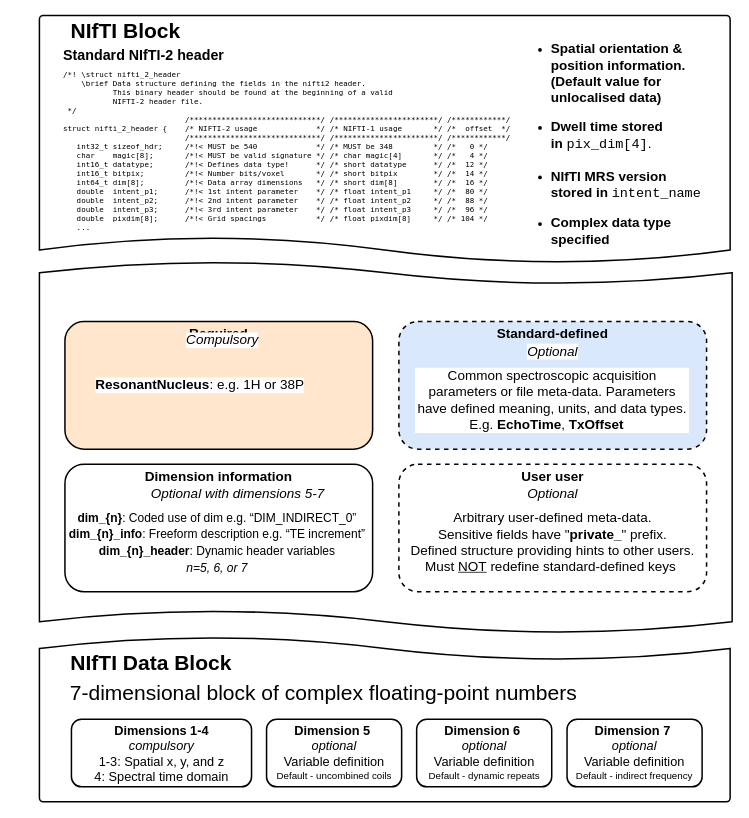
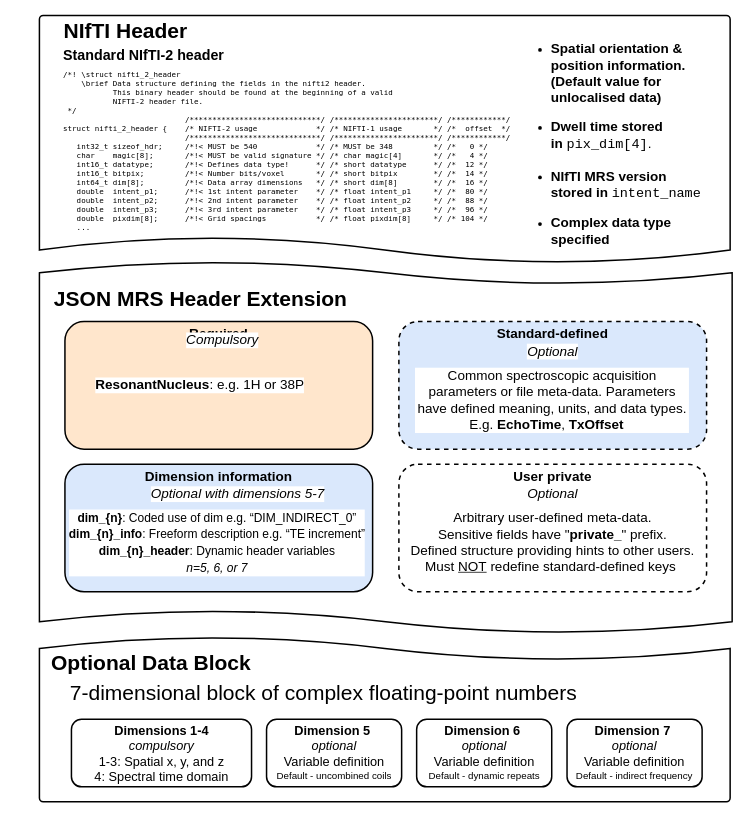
  <mxCell id="0" />
  <mxCell id="1" parent="0" />
  <mxCell id="2" value="" style="strokeWidth=2;html=1;shape=mxgraph.flowchart.document2;whiteSpace=wrap;size=0.105;fontSize=14;align=center;flipH=1;" parent="1" vertex="1"><mxGeometry x="52" y="20" width="920.4" height="330" as="geometry" /></mxCell>
  <mxCell id="3" value="" style="shape=tape;whiteSpace=wrap;html=1;strokeWidth=2;size=0.061;fontSize=14;align=center;flipH=1;" parent="1" vertex="1"><mxGeometry x="52" y="348" width="923.08" height="495" as="geometry" /></mxCell>
  <mxCell id="4" value="" style="strokeWidth=2;html=1;shape=mxgraph.flowchart.document2;whiteSpace=wrap;size=0.141;fontSize=14;align=center;direction=west;flipH=1;" parent="1" vertex="1"><mxGeometry x="52" y="848" width="920.4" height="220" as="geometry" /></mxCell>
- <mxCell id="5" value="&lt;h1&gt;NIfTI Block&lt;/h1&gt;" style="text;html=1;strokeColor=none;fillColor=none;align=center;verticalAlign=middle;whiteSpace=wrap;rounded=0;fontSize=14;" parent="1" vertex="1"><mxGeometry x="62" y="30" width="210" height="20" as="geometry" /></mxCell>
- <mxCell id="7" value="&lt;h1&gt;NIfTI Data Block&lt;/h1&gt;" style="text;html=1;strokeColor=none;fillColor=none;align=center;verticalAlign=middle;whiteSpace=wrap;rounded=0;fontSize=14;" parent="1" vertex="1"><mxGeometry x="20.66" y="873" width="360" height="20" as="geometry" /></mxCell>
+ <mxCell id="5" value="&lt;h1&gt;NIfTI Header&lt;/h1&gt;" style="text;html=1;strokeColor=none;fillColor=none;align=center;verticalAlign=middle;whiteSpace=wrap;rounded=0;fontSize=14;" parent="1" vertex="1"><mxGeometry x="62" y="30" width="210" height="20" as="geometry" /></mxCell>
+ <mxCell id="6" value="&lt;h1&gt;JSON MRS Header Extension&lt;/h1&gt;" style="text;html=1;strokeColor=none;fillColor=none;align=center;verticalAlign=middle;whiteSpace=wrap;rounded=0;fontSize=14;" parent="1" vertex="1"><mxGeometry x="52" y="388" width="430" height="20" as="geometry" /></mxCell>
+ <mxCell id="7" value="&lt;h1&gt;Optional Data Block&lt;/h1&gt;" style="text;html=1;strokeColor=none;fillColor=none;align=center;verticalAlign=middle;whiteSpace=wrap;rounded=0;fontSize=14;" parent="1" vertex="1"><mxGeometry x="20.66" y="873" width="360" height="20" as="geometry" /></mxCell>
  <mxCell id="8" value="&lt;h1&gt;&lt;span style=&quot;font-weight: normal&quot;&gt;7-dimensional block of complex &lt;/span&gt;&lt;span style=&quot;font-weight: 400&quot;&gt;floating-point&lt;/span&gt;&lt;span style=&quot;font-weight: normal&quot;&gt;&amp;nbsp;numbers&lt;/span&gt;&lt;/h1&gt;" style="text;html=1;strokeColor=none;fillColor=none;align=left;verticalAlign=middle;whiteSpace=wrap;rounded=0;fontSize=14;fontStyle=1" parent="1" vertex="1"><mxGeometry x="90.66" y="913" width="860" height="20" as="geometry" /></mxCell>
  <mxCell id="9" value="&lt;pre style=&quot;overflow-wrap: break-word ; font-size: 10px&quot;&gt;&lt;pre style=&quot;overflow-wrap: break-word&quot;&gt;/*! \struct nifti_2_header&lt;br&gt;    \brief Data structure defining the fields in the nifti2 header.&lt;br&gt;           This binary header should be found at the beginning of a valid&lt;br&gt;           NIFTI-2 header file.&lt;br&gt; */&lt;br&gt;                           /*****************************/ /***********************/ /************/&lt;br&gt;struct nifti_2_header {    /* NIFTI-2 usage             */ /* NIFTI-1 usage       */ /*  offset  */&lt;br&gt;                           /*****************************/ /***********************/ /************/&lt;br&gt;   int32_t sizeof_hdr;     /*!&amp;lt; MUST be 540             */ /* MUST be 348         */ /*   0 */&lt;br&gt;   char    magic[8];       /*!&amp;lt; MUST be valid signature */ /* char magic[4]       */ /*   4 */&lt;br&gt;   int16_t datatype;       /*!&amp;lt; Defines data type!      */ /* short datatype      */ /*  12 */&lt;br&gt;   int16_t bitpix;         /*!&amp;lt; Number bits/voxel       */ /* short bitpix        */ /*  14 */&lt;br&gt;   int64_t dim[8];         /*!&amp;lt; Data array dimensions   */ /* short dim[8]        */ /*  16 */&lt;br&gt;   double  intent_p1;      /*!&amp;lt; 1st intent parameter    */ /* float intent_p1     */ /*  80 */&lt;br&gt;   double  intent_p2;      /*!&amp;lt; 2nd intent parameter    */ /* float intent_p2     */ /*  88 */&lt;br&gt;   double  intent_p3;      /*!&amp;lt; 3rd intent parameter    */ /* float intent_p3     */ /*  96 */&lt;br&gt;   double  pixdim[8];      /*!&amp;lt; Grid spacings           */ /* float pixdim[8]     */ /* 104 */&lt;br&gt;   ...&lt;br&gt;&lt;/pre&gt;&lt;/pre&gt;" style="text;html=1;strokeColor=none;fillColor=none;align=left;verticalAlign=middle;whiteSpace=wrap;rounded=0;fontSize=12;" parent="1" vertex="1"><mxGeometry x="82" y="85" width="610" height="230" as="geometry" /></mxCell>
  <mxCell id="10" value="&lt;h2&gt;&lt;/h2&gt;&lt;h3 style=&quot;font-size: 18px&quot;&gt;&lt;ul&gt;&lt;li&gt;Spatial orientation &amp;amp; position information. (Default value for unlocalised data)&lt;/li&gt;&lt;/ul&gt;&lt;ul&gt;&lt;li&gt;Dwell time stored in&amp;nbsp;&lt;span style=&quot;font-weight: normal&quot;&gt;&lt;font face=&quot;Courier New&quot;&gt;pix_dim[4]&lt;/font&gt;.&lt;br&gt;&lt;br&gt;&lt;/span&gt;&lt;/li&gt;&lt;li&gt;NIfTI MRS version stored in&amp;nbsp;&lt;span style=&quot;font-weight: normal&quot; id=&quot;docs-internal-guid-d41c87d9-7fff-de03-dcf5-fb1b926f13b1&quot;&gt;&lt;span style=&quot;font-family: &amp;#34;courier new&amp;#34; ; background-color: transparent ; vertical-align: baseline&quot;&gt;intent_name&lt;/span&gt;&lt;/span&gt;&lt;/li&gt;&lt;/ul&gt;&lt;ul&gt;&lt;li&gt;Complex data type specified&lt;/li&gt;&lt;/ul&gt;&lt;/h3&gt;" style="text;html=1;strokeColor=none;fillColor=none;align=left;verticalAlign=top;whiteSpace=wrap;rounded=0;fontSize=12;" parent="1" vertex="1"><mxGeometry x="692" y="30" width="250" height="280" as="geometry" /></mxCell>
  <mxCell id="11" value="&lt;div&gt;&lt;font style=&quot;font-size: 17px&quot;&gt;&lt;b&gt;Dimensions 1-4 &lt;br&gt;&lt;/b&gt;&lt;i&gt;compulsory&lt;/i&gt;&lt;/font&gt;&lt;/div&gt;&lt;font style=&quot;font-size: 17px&quot;&gt;1-3: Spatial x, y, and z&lt;br&gt;4: Spectral time domain&lt;/font&gt;" style="rounded=1;whiteSpace=wrap;html=1;strokeWidth=2;fontSize=13;align=center;verticalAlign=top;" parent="1" vertex="1"><mxGeometry x="94.66" y="958" width="240" height="90" as="geometry" /></mxCell>
  <mxCell id="12" value="&lt;div&gt;&lt;font style=&quot;font-size: 17px&quot;&gt;&lt;b&gt;Dimension 5&amp;nbsp;&lt;br&gt;&lt;/b&gt;&lt;i&gt;optional&lt;/i&gt;&lt;/font&gt;&lt;/div&gt;&lt;span style=&quot;font-size: 17px&quot;&gt;Variable definition&lt;br&gt;&lt;/span&gt;Default - uncombined coils" style="rounded=1;whiteSpace=wrap;html=1;strokeWidth=2;fontSize=13;align=center;verticalAlign=top;" parent="1" vertex="1"><mxGeometry x="354.66" y="958" width="180" height="90" as="geometry" /></mxCell>
  <mxCell id="13" value="&lt;div&gt;&lt;font style=&quot;font-size: 17px&quot;&gt;&lt;b&gt;Dimension 6&amp;nbsp;&lt;br&gt;&lt;/b&gt;&lt;i&gt;optional&lt;/i&gt;&lt;/font&gt;&lt;/div&gt;&lt;span style=&quot;font-size: 17px&quot;&gt;Variable definition&lt;br&gt;&lt;/span&gt;Default - dynamic repeats" style="rounded=1;whiteSpace=wrap;html=1;strokeWidth=2;fontSize=13;align=center;verticalAlign=top;" parent="1" vertex="1"><mxGeometry x="554.66" y="958" width="180" height="90" as="geometry" /></mxCell>
  <mxCell id="14" value="&lt;div&gt;&lt;font style=&quot;font-size: 17px&quot;&gt;&lt;b&gt;Dimension 7&amp;nbsp;&lt;br&gt;&lt;/b&gt;&lt;i&gt;optional&lt;/i&gt;&lt;/font&gt;&lt;/div&gt;&lt;span style=&quot;font-size: 17px&quot;&gt;Variable definition&lt;br&gt;&lt;/span&gt;Default - indirect frequency" style="rounded=1;whiteSpace=wrap;html=1;strokeWidth=2;fontSize=13;align=center;verticalAlign=top;" parent="1" vertex="1"><mxGeometry x="755.06" y="958" width="180" height="90" as="geometry" /></mxCell>
  <mxCell id="15" value="&lt;font style=&quot;font-size: 18px&quot;&gt;&lt;b&gt;Required&lt;/b&gt;&lt;/font&gt;" style="rounded=1;whiteSpace=wrap;html=1;strokeWidth=2;fontSize=13;align=center;verticalAlign=top;fillColor=#ffe6cc;" parent="1" vertex="1"><mxGeometry x="86" y="428" width="410" height="170" as="geometry" /></mxCell>
- <mxCell id="16" value="&lt;font style=&quot;font-size: 18px&quot;&gt;&lt;b&gt;Dimension information&lt;/b&gt;&lt;/font&gt;" style="rounded=1;whiteSpace=wrap;html=1;strokeWidth=2;fontSize=13;align=center;verticalAlign=top;" parent="1" vertex="1"><mxGeometry x="86" y="618" width="410" height="170" as="geometry" /></mxCell>
+ <mxCell id="16" value="&lt;font style=&quot;font-size: 18px&quot;&gt;&lt;b&gt;Dimension information&lt;/b&gt;&lt;/font&gt;" style="rounded=1;whiteSpace=wrap;html=1;strokeWidth=2;fontSize=13;align=center;verticalAlign=top;fillColor=#dae8fc;" parent="1" vertex="1"><mxGeometry x="86" y="618" width="410" height="170" as="geometry" /></mxCell>
  <mxCell id="17" value="&lt;font style=&quot;font-size: 18px&quot;&gt;&lt;b&gt;Standard-defined&lt;/b&gt;&lt;/font&gt;" style="rounded=1;whiteSpace=wrap;html=1;strokeWidth=2;fontSize=13;align=center;verticalAlign=top;dashed=1;fillColor=#dae8fc;" parent="1" vertex="1"><mxGeometry x="531" y="428" width="410" height="170" as="geometry" /></mxCell>
- <mxCell id="18" value="&lt;font style=&quot;font-size: 18px&quot;&gt;&lt;b&gt;User user&lt;/b&gt;&lt;/font&gt;" style="rounded=1;whiteSpace=wrap;html=1;strokeWidth=2;fontSize=13;align=center;verticalAlign=top;dashed=1;" parent="1" vertex="1"><mxGeometry x="531" y="618" width="410" height="170" as="geometry" /></mxCell>
+ <mxCell id="18" value="&lt;font style=&quot;font-size: 18px&quot;&gt;&lt;b&gt;User private&lt;/b&gt;&lt;/font&gt;" style="rounded=1;whiteSpace=wrap;html=1;strokeWidth=2;fontSize=13;align=center;verticalAlign=top;dashed=1;" parent="1" vertex="1"><mxGeometry x="531" y="618" width="410" height="170" as="geometry" /></mxCell>
  <mxCell id="19" value="&lt;font style=&quot;font-size: 18px&quot;&gt;&lt;i&gt;Compulsory&lt;/i&gt;&lt;/font&gt;" style="text;html=1;strokeColor=none;fillColor=none;align=center;verticalAlign=middle;whiteSpace=wrap;rounded=0;dashed=1;labelBackgroundColor=#ffffff;fontSize=13;" parent="1" vertex="1"><mxGeometry x="276" y="443" width="40" height="20" as="geometry" /></mxCell>
  <mxCell id="20" value="&lt;font style=&quot;font-size: 18px&quot;&gt;&lt;b&gt;ResonantNucleus&lt;/b&gt;: e.g. 1H or 38P&lt;/font&gt;" style="text;html=1;strokeColor=none;fillColor=none;align=center;verticalAlign=middle;whiteSpace=wrap;rounded=0;dashed=1;labelBackgroundColor=#ffffff;fontSize=13;" parent="1" vertex="1"><mxGeometry x="106" y="503" width="320" height="20" as="geometry" /></mxCell>
  <mxCell id="21" value="&lt;font style=&quot;font-size: 18px&quot;&gt;&lt;i&gt;Optional with dimensions 5-7&lt;/i&gt;&lt;/font&gt;" style="text;html=1;strokeColor=none;fillColor=none;align=center;verticalAlign=middle;whiteSpace=wrap;rounded=0;dashed=1;labelBackgroundColor=#ffffff;fontSize=13;" parent="1" vertex="1"><mxGeometry x="163.5" y="648" width="305" height="20" as="geometry" /></mxCell>
  <mxCell id="22" value="&lt;font style=&quot;font-size: 18px&quot;&gt;&lt;i&gt;Optional&lt;/i&gt;&lt;/font&gt;" style="text;html=1;strokeColor=none;fillColor=none;align=center;verticalAlign=middle;whiteSpace=wrap;rounded=0;dashed=1;labelBackgroundColor=#ffffff;fontSize=13;" parent="1" vertex="1"><mxGeometry x="716" y="458" width="40" height="20" as="geometry" /></mxCell>
  <mxCell id="23" value="&lt;font style=&quot;font-size: 18px&quot;&gt;&lt;i&gt;Optional&lt;/i&gt;&lt;/font&gt;" style="text;html=1;strokeColor=none;fillColor=none;align=center;verticalAlign=middle;whiteSpace=wrap;rounded=0;dashed=1;labelBackgroundColor=#ffffff;fontSize=13;" parent="1" vertex="1"><mxGeometry x="716" y="648" width="40" height="20" as="geometry" /></mxCell>
  <mxCell id="24" value="&lt;span id=&quot;docs-internal-guid-28562ebe-7fff-c0bc-0377-fc26826b042d&quot;&gt;&lt;p dir=&quot;ltr&quot; style=&quot;line-height: 1.38 ; margin-top: 0pt ; margin-bottom: 0pt&quot;&gt;&lt;span style=&quot;font-family: &amp;#34;arial&amp;#34; ; background-color: transparent ; vertical-align: baseline&quot;&gt;&lt;b&gt;dim_{n}&lt;/b&gt;: Coded use of dim e.g. “DIM_INDIRECT_0”&lt;/span&gt;&lt;/p&gt;&lt;p dir=&quot;ltr&quot; style=&quot;line-height: 1.38 ; margin-top: 0pt ; margin-bottom: 0pt&quot;&gt;&lt;span style=&quot;font-family: &amp;#34;arial&amp;#34; ; background-color: transparent ; vertical-align: baseline&quot;&gt;&lt;b&gt;dim_{n}_info&lt;/b&gt;: Freeform description e.g. “TE increment”&lt;/span&gt;&lt;/p&gt;&lt;p dir=&quot;ltr&quot; style=&quot;line-height: 1.38 ; margin-top: 0pt ; margin-bottom: 0pt&quot;&gt;&lt;span style=&quot;font-family: &amp;#34;arial&amp;#34; ; background-color: transparent ; vertical-align: baseline&quot;&gt;&lt;b&gt;dim_{n}_header&lt;/b&gt;&lt;span&gt;: Dynamic header variables&lt;/span&gt;&lt;br&gt;&lt;/span&gt;&lt;/p&gt;&lt;p dir=&quot;ltr&quot; style=&quot;line-height: 1.38 ; margin-top: 0pt ; margin-bottom: 0pt&quot;&gt;&lt;span style=&quot;font-family: &amp;#34;arial&amp;#34; ; background-color: transparent ; vertical-align: baseline&quot;&gt;&lt;span&gt;&lt;i&gt;n=5, 6, or 7&lt;/i&gt;&lt;/span&gt;&lt;/span&gt;&lt;/p&gt;&lt;/span&gt;" style="text;html=1;strokeColor=none;fillColor=none;align=center;verticalAlign=middle;whiteSpace=wrap;rounded=0;dashed=1;labelBackgroundColor=#ffffff;fontSize=16;" parent="1" vertex="1"><mxGeometry x="86" y="678" width="406" height="90" as="geometry" /></mxCell>
  <mxCell id="25" value="&lt;span style=&quot;font-size: 18px&quot;&gt;Common spectroscopic acquisition parameters or file meta-data. Parameters have defined meaning, units, and data types.&lt;br&gt;E.g. &lt;b&gt;EchoTime&lt;/b&gt;, &lt;b&gt;TxOffset&lt;/b&gt;&amp;nbsp; &amp;nbsp;&lt;/span&gt;" style="text;html=1;strokeColor=none;fillColor=none;align=center;verticalAlign=middle;whiteSpace=wrap;rounded=0;dashed=1;labelBackgroundColor=#ffffff;fontSize=13;" parent="1" vertex="1"><mxGeometry x="552.32" y="478" width="367.34" height="110" as="geometry" /></mxCell>
  <mxCell id="26" value="&lt;span style=&quot;font-size: 18px&quot;&gt;Arbitrary user-defined meta-data.&lt;br&gt;Sensitive fields have &quot;&lt;b&gt;private_&lt;/b&gt;&quot; prefix.&lt;br&gt;Defined structure providing hints to other users.&lt;br&gt;Must &lt;u&gt;NOT&lt;/u&gt;&amp;nbsp;redefine standard-defined keys&amp;nbsp;&lt;/span&gt;" style="text;html=1;strokeColor=none;fillColor=none;align=center;verticalAlign=middle;whiteSpace=wrap;rounded=0;dashed=1;labelBackgroundColor=#ffffff;fontSize=13;" parent="1" vertex="1"><mxGeometry x="541.16" y="668" width="389.67" height="110" as="geometry" /></mxCell>
  <mxCell id="27" value="&lt;h2 style=&quot;color: rgb(0 , 0 , 0) ; font-family: &amp;#34;helvetica&amp;#34; ; font-style: normal ; letter-spacing: normal ; text-align: left ; text-indent: 0px ; text-transform: none ; word-spacing: 0px ; font-size: 19px&quot;&gt;&lt;font style=&quot;font-size: 19px ; background-color: rgb(255 , 255 , 255)&quot;&gt;Standard NIfTI-2 header&lt;/font&gt;&lt;/h2&gt;" style="text;whiteSpace=wrap;html=1;" parent="1" vertex="1"><mxGeometry x="82" y="40" width="240" height="60" as="geometry" /></mxCell>
